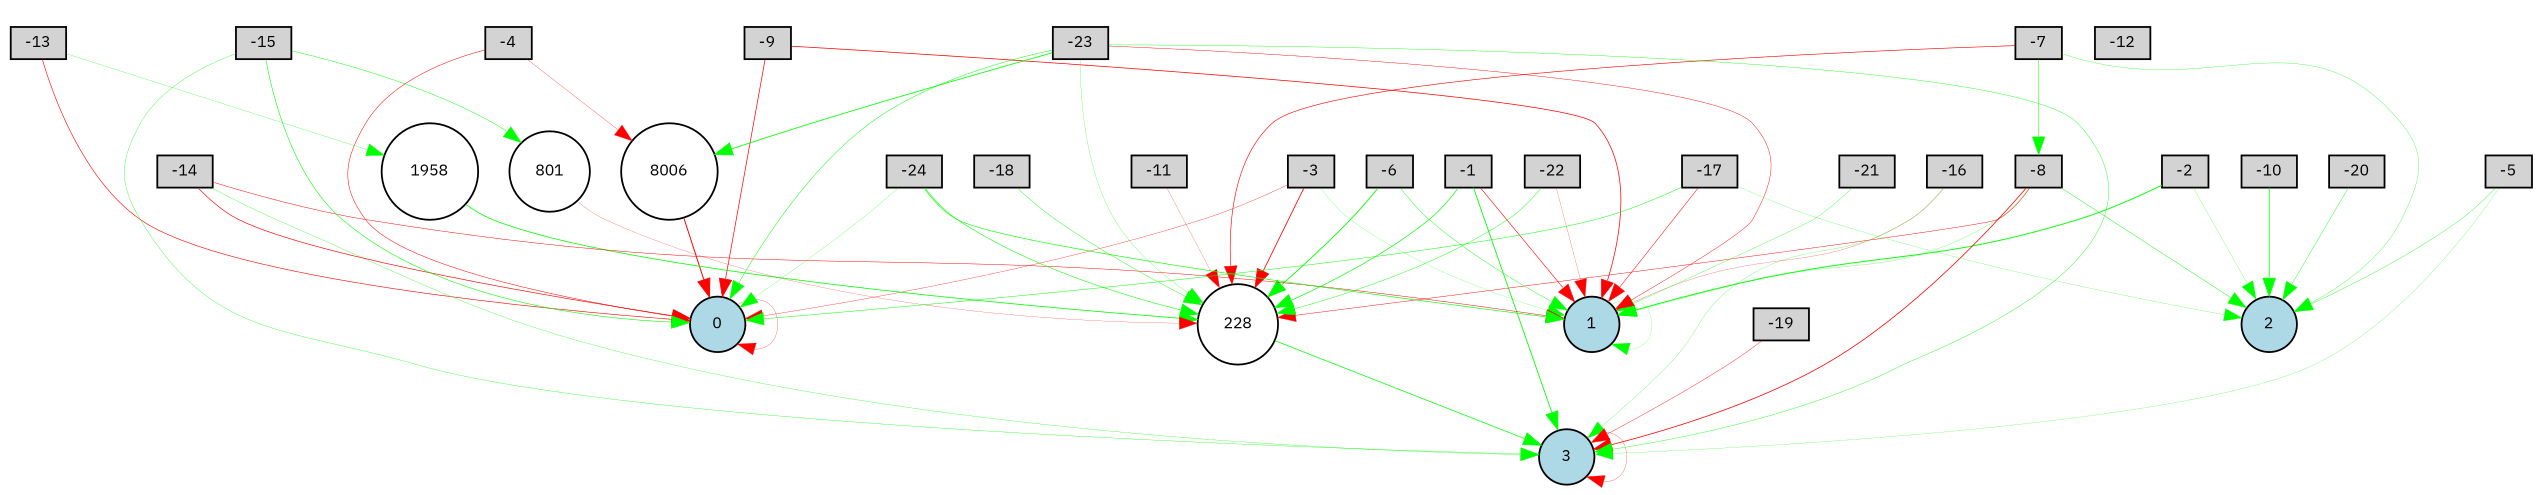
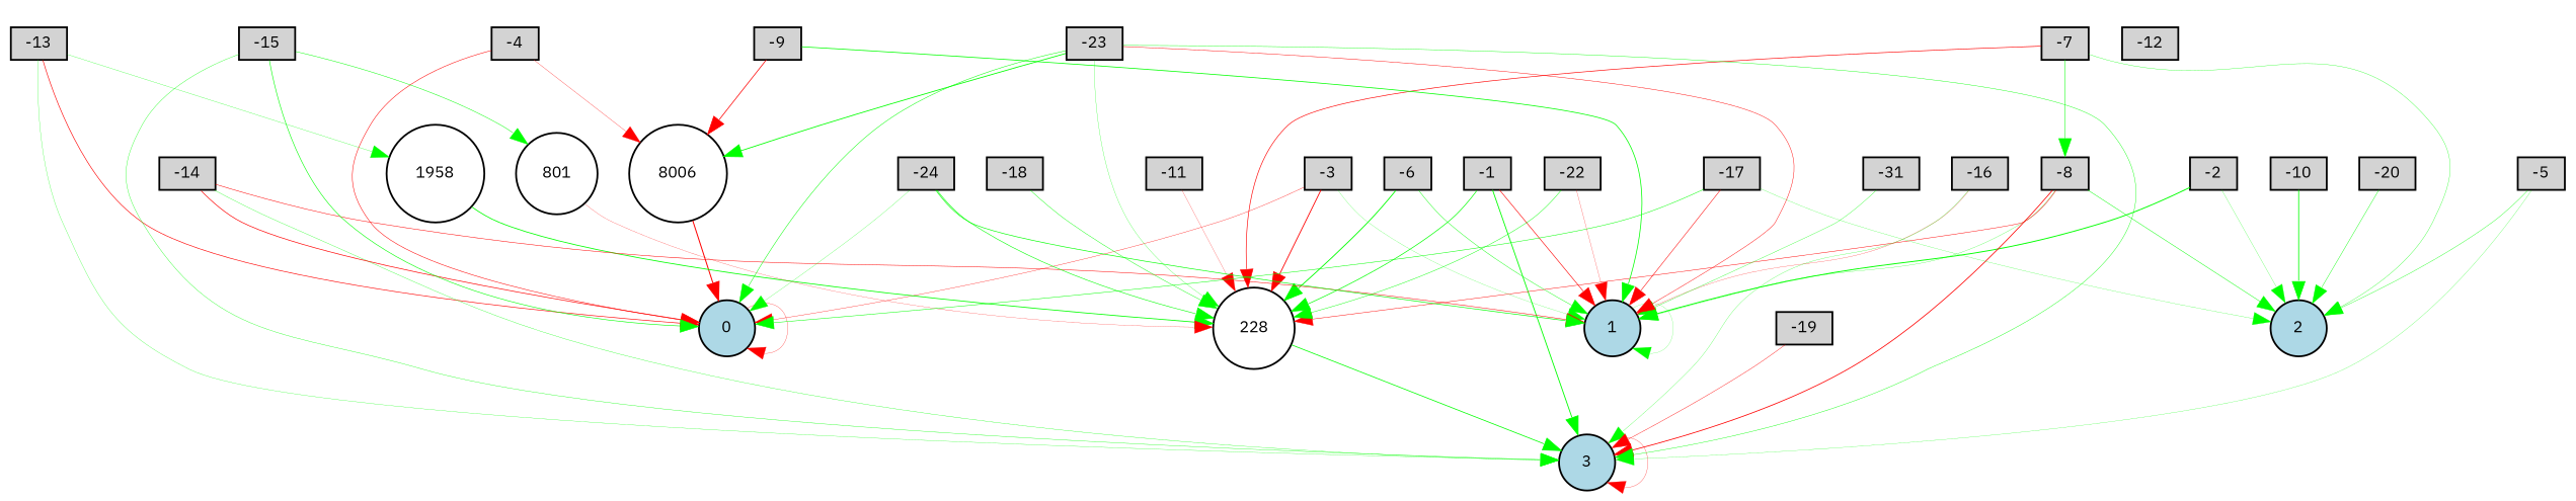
  digraph {
    fontname="IBM Plex Sans"
    node [fillcolor=lightgray fontname="IBM Plex Sans" fontsize=9 shape=box style=filled]
    edge [color=green fontname="IBM Plex Sans" style=solid]
    -1 [height=0.2 width=0.2]
    1 [fillcolor=lightblue height=0.2 shape=circle width=0.2]
    3 [fillcolor=lightblue height=0.2 shape=circle width=0.2]
    228 [fillcolor=white height=0.2 shape=circle width=0.2]
    -2 [height=0.2 width=0.2]
    2 [fillcolor=lightblue height=0.2 shape=circle width=0.2]
    -3 [height=0.2 width=0.2]
    0 [fillcolor=lightblue height=0.2 shape=circle width=0.2]
    -4 [height=0.2 width=0.2]
    n10 [fillcolor=white height=0.2 label=8006 shape=circle width=0.2]
    -5 [height=0.2 width=0.2]
    -6 [height=0.2 width=0.2]
    -7 [height=0.2 width=0.2]
    -8 [height=0.2 width=0.2]
    -9 [height=0.2 width=0.2]
    -10 [height=0.2 width=0.2]
    -11 [height=0.2 width=0.2]
    -12 [height=0.2 width=0.2]
    -13 [height=0.2 width=0.2]
    1958 [fillcolor=white height=0.2 shape=circle width=0.2]
    -14 [height=0.2 width=0.2]
    -15 [height=0.2 width=0.2]
    801 [fillcolor=white height=0.2 shape=circle width=0.2]
    -16 [height=0.2 width=0.2]
    -17 [height=0.2 width=0.2]
    -18 [height=0.2 width=0.2]
    -19 [height=0.2 width=0.2]
    -20 [height=0.2 width=0.2]
-   -21 [height=0.2 width=0.2]
+   -21 [height=0.2 width=0.2 label=-31]
    -22 [height=0.2 width=0.2]
    -23 [height=0.2 width=0.2]
    -24 [height=0.2 width=0.2]
    -1 -> 1 [color=red penwidth=0.3317420576679684]
    -1 -> 3 [penwidth=0.4767148228193847]
    -1 -> 228 [penwidth=0.3753418080136496]
    1 -> 1 [penwidth=0.10027412296244897]
    3 -> 3 [color=red penwidth=0.14442522486731857]
    228 -> 3 [penwidth=0.4118319546404774]
    -2 -> 1 [penwidth=0.5194704592875934]
    -2 -> 2 [penwidth=0.12326640574947322]
    -3 -> 1 [penwidth=0.10822663327104748]
    -3 -> 228 [color=red penwidth=0.46806282850219305]
    -3 -> 0 [color=red penwidth=0.1831676389462456]
    0 -> 0 [color=red penwidth=0.14487570034516056]
    -4 -> 0 [color=red penwidth=0.2840828391244049]
    -4 -> n10 [color=red penwidth=0.15625736548784291]
    n10 -> 0 [color=red penwidth=0.5520543634820693]
    -5 -> 3 [penwidth=0.12401771847418402]
    -5 -> 2 [penwidth=0.19807631680250884]
    -6 -> 1 [penwidth=0.23367779390450805]
    -6 -> 228 [penwidth=0.4837787585730897]
    -7 -> 228 [color=red penwidth=0.34900404791947703]
    -7 -> 2 [penwidth=0.17201171426928197]
    -7 -> -8 [penwidth=0.27494231378155154]
    -8 -> 1 [penwidth=0.1366376287713113]
    -8 -> 3 [color=red penwidth=0.4341431450407405]
    -8 -> 228 [color=red penwidth=0.2499376246174644]
    -8 -> 2 [penwidth=0.24772725746259766]
-   -9 -> 1 [color=red penwidth=0.4101435944229479]
-   -9 -> 0 [color=red penwidth=0.4008680269190775]
+   -9 -> 1 [penwidth=0.4101435944229479]
+   -9 -> n10 [color=red penwidth=0.4008680269190775]
    -10 -> 2 [penwidth=0.44035534342280136]
    -11 -> 228 [color=red penwidth=0.11759760024627394]
+   -13 -> 3 [penwidth=0.14325242742939617]
    -13 -> 0 [color=red penwidth=0.33842539077818]
    -13 -> 1958 [penwidth=0.14614038354596867]
    1958 -> 228 [penwidth=0.4373231224772034]
    -14 -> 1 [color=red penwidth=0.2678163389993199]
    -14 -> 3 [penwidth=0.1668718075416921]
    -14 -> 0 [color=red penwidth=0.36580619988331164]
    -15 -> 3 [penwidth=0.18932543318807774]
    -15 -> 0 [penwidth=0.31918310789783066]
    -15 -> 801 [penwidth=0.25737423596827835]
    801 -> 228 [color=red penwidth=0.11825227832858277]
    -16 -> 1 [color=red penwidth=0.12543704241606046]
    -16 -> 3 [penwidth=0.1320271607561868]
    -17 -> 1 [color=red penwidth=0.28655275067898855]
    -17 -> 2 [penwidth=0.12246820890020553]
    -17 -> 0 [penwidth=0.26946179702363426]
    -18 -> 228 [penwidth=0.23138329537288357]
    -19 -> 3 [color=red penwidth=0.21548773738204718]
    -20 -> 2 [penwidth=0.2250265976382603]
    -21 -> 1 [penwidth=0.17564506121040402]
    -22 -> 1 [color=red penwidth=0.1263385977633748]
    -22 -> 228 [penwidth=0.24023391236808167]
    -23 -> 1 [color=red penwidth=0.24139824261430406]
    -23 -> 3 [penwidth=0.22018441216693097]
    -23 -> 228 [penwidth=0.1385789503812372]
    -23 -> 0 [penwidth=0.2691779312576359]
    -23 -> n10 [penwidth=0.45405270165852996]
    -24 -> 1 [penwidth=0.351609698565825]
    -24 -> 228 [penwidth=0.30867284400923795]
    -24 -> 0 [penwidth=0.12497468967928993]
  }
